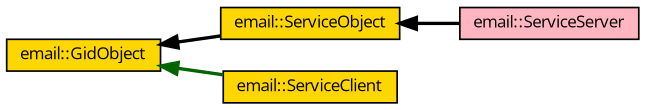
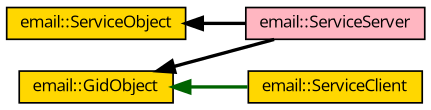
  digraph {
    fontname="Open Sans"
    rankdir=LR
    node [color=black fillcolor=gold fontname="Open Sans" fontsize=10 shape=record style=filled]
    edge [color=black dir=back fontname="Open Sans" fontsize=10 labelfontname=Helvetica labelfontsize=10 style=bold]
    n1 [fontcolor=black height=0.2 label="email::ServiceObject" width=0.4]
    n2 [fillcolor=lightpink height=0.2 label="email::ServiceServer" width=0.4]
    n3 [height=0.2 label="email::ServiceClient" width=0.4]
    n4 [height=0.2 label="email::GidObject" width=0.4]
    n1 -> n2
-   n4 -> n1
+   n4 -> n2
    n4 -> n3 [color=darkgreen]
  }
